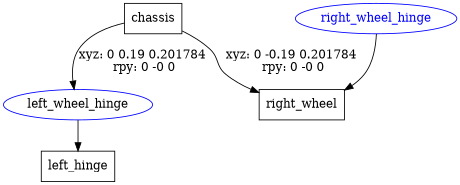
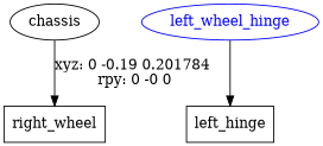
  digraph {
    node [shape=box]
-   n1 [label=chassis]
-   left_wheel_hinge [color=blue fontcolor=black shape=ellipse]
+   n1 [label=chassis shape=ellipse]
+   left_wheel_hinge [color=blue fontcolor=blue shape=ellipse]
    n3 [label=right_wheel]
    n4 [label=left_hinge]
-   right_wheel_hinge [color=blue fontcolor=blue shape=ellipse]
-   n1 -> left_wheel_hinge [label="xyz: 0 0.19 0.201784 \nrpy: 0 -0 0"]
    n1 -> n3 [label="xyz: 0 -0.19 0.201784 \nrpy: 0 -0 0"]
    left_wheel_hinge -> n4
-   right_wheel_hinge -> n3
  }
